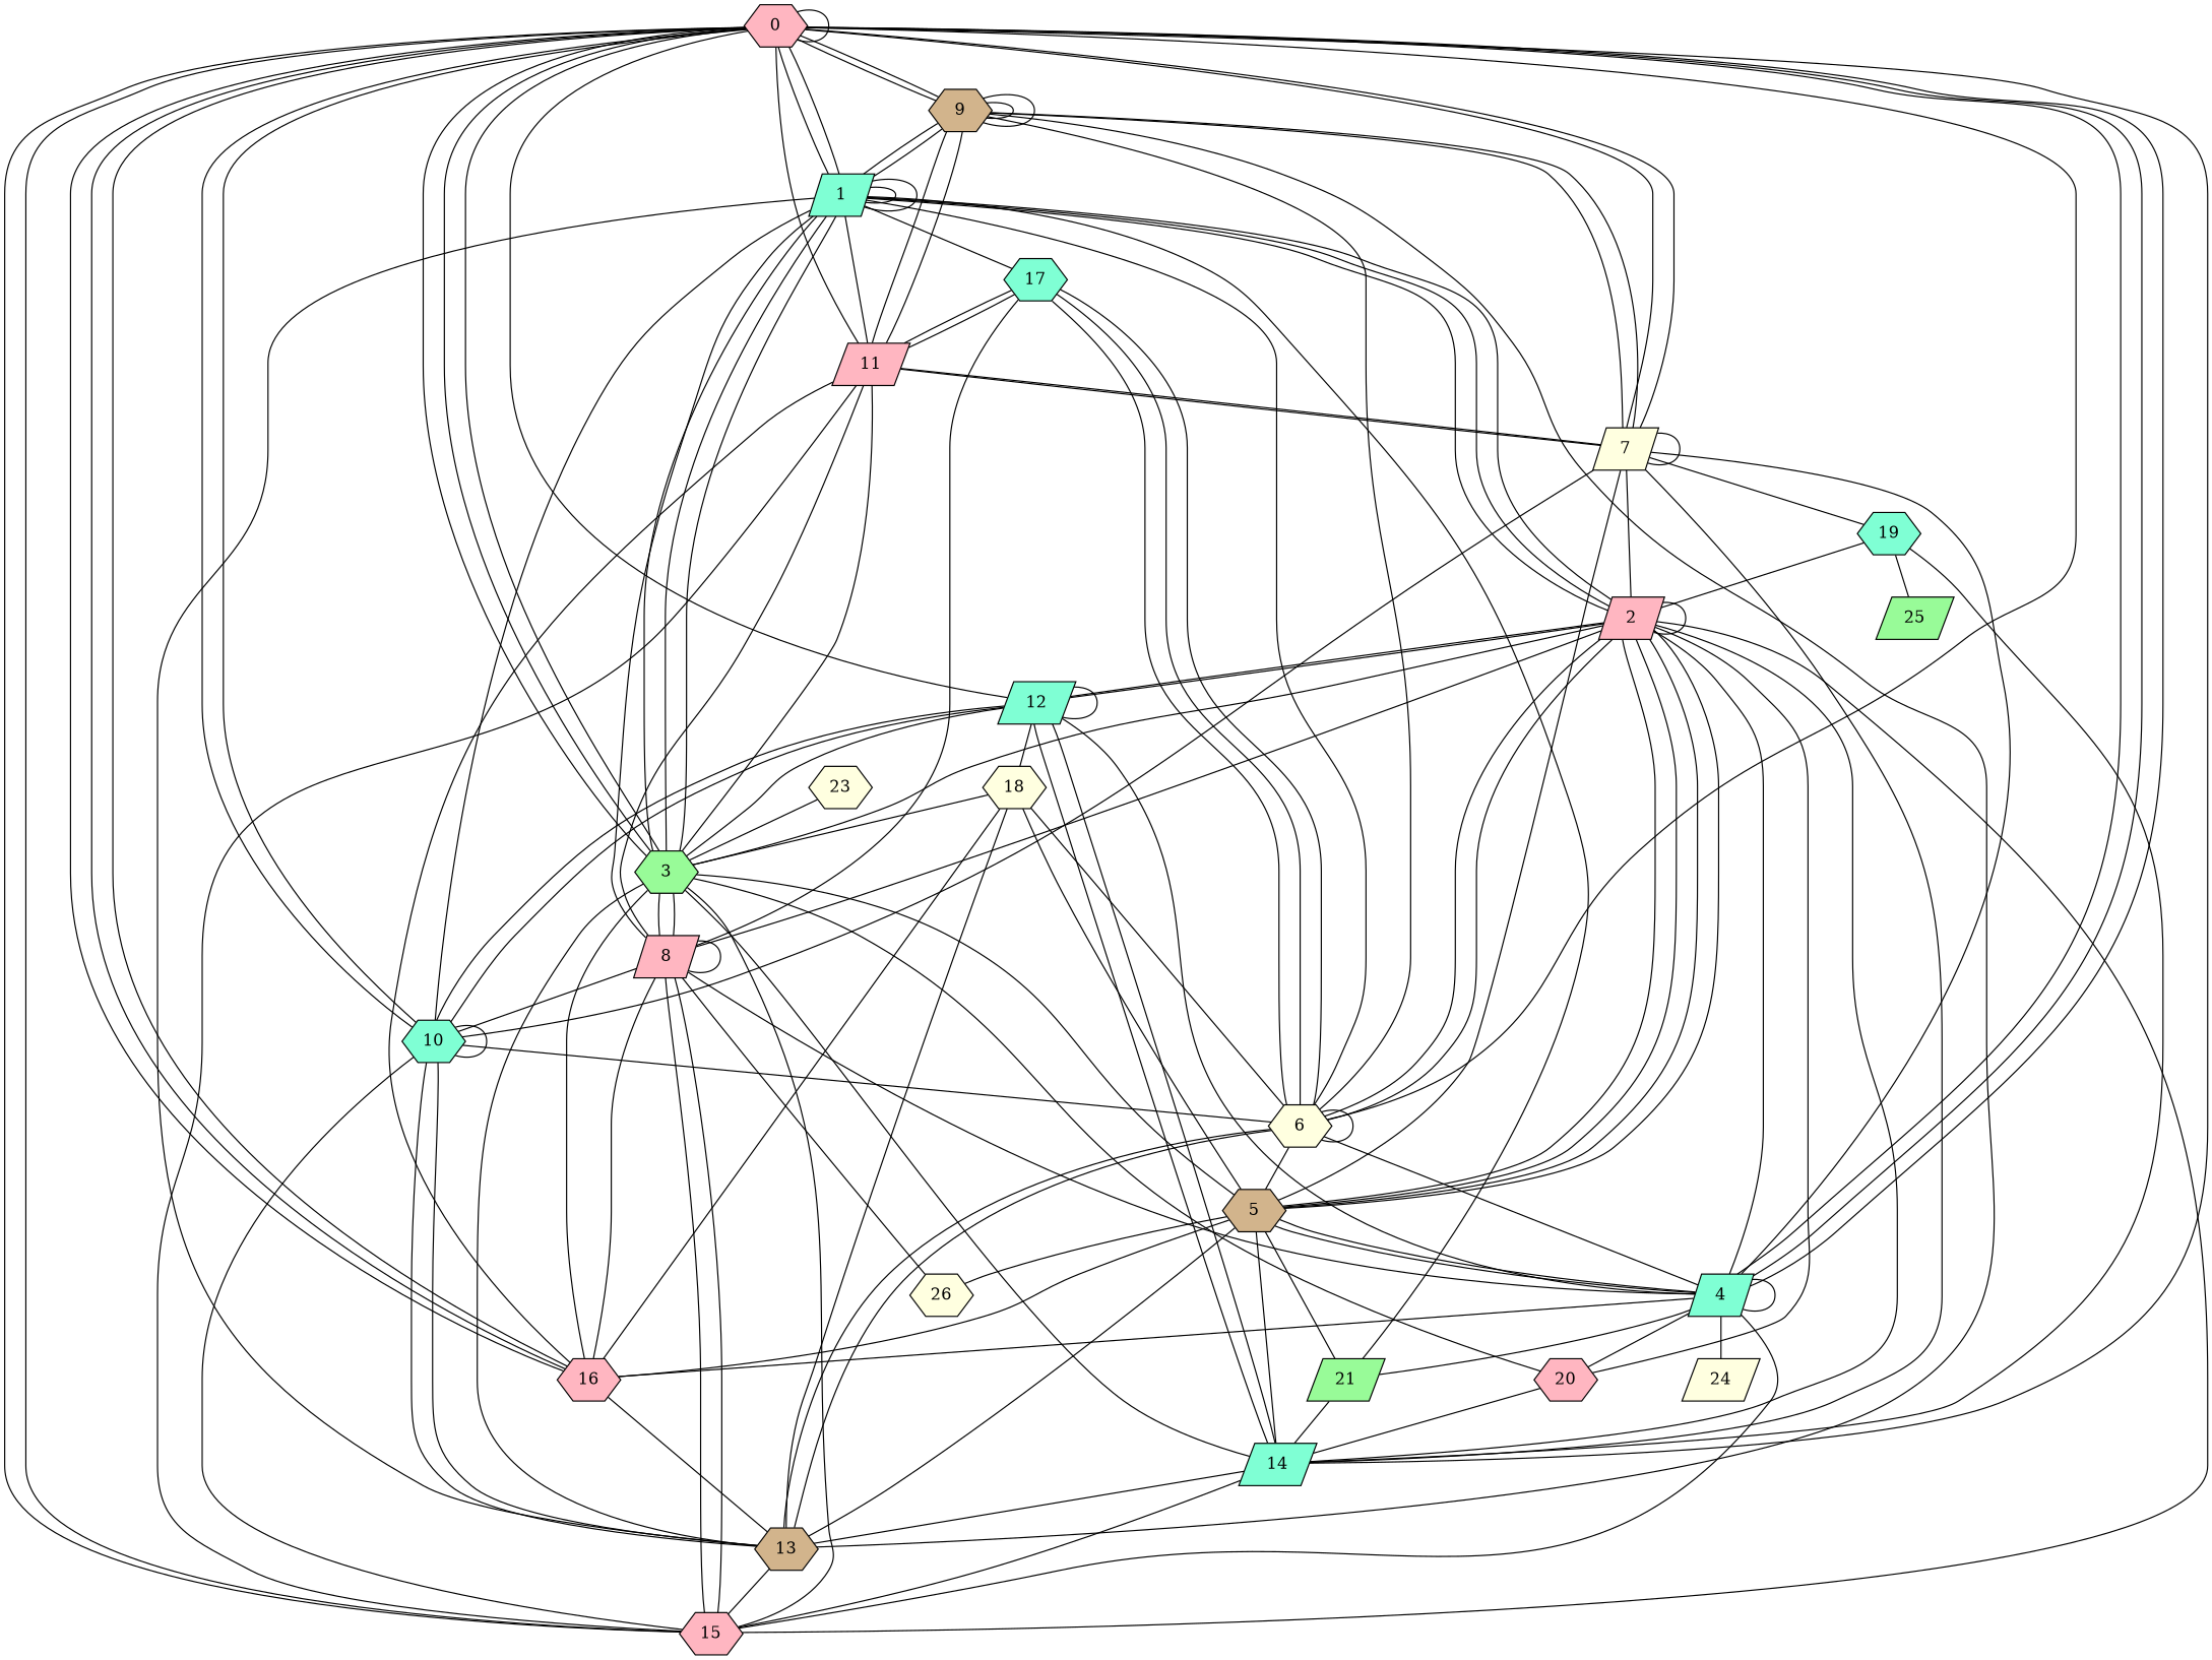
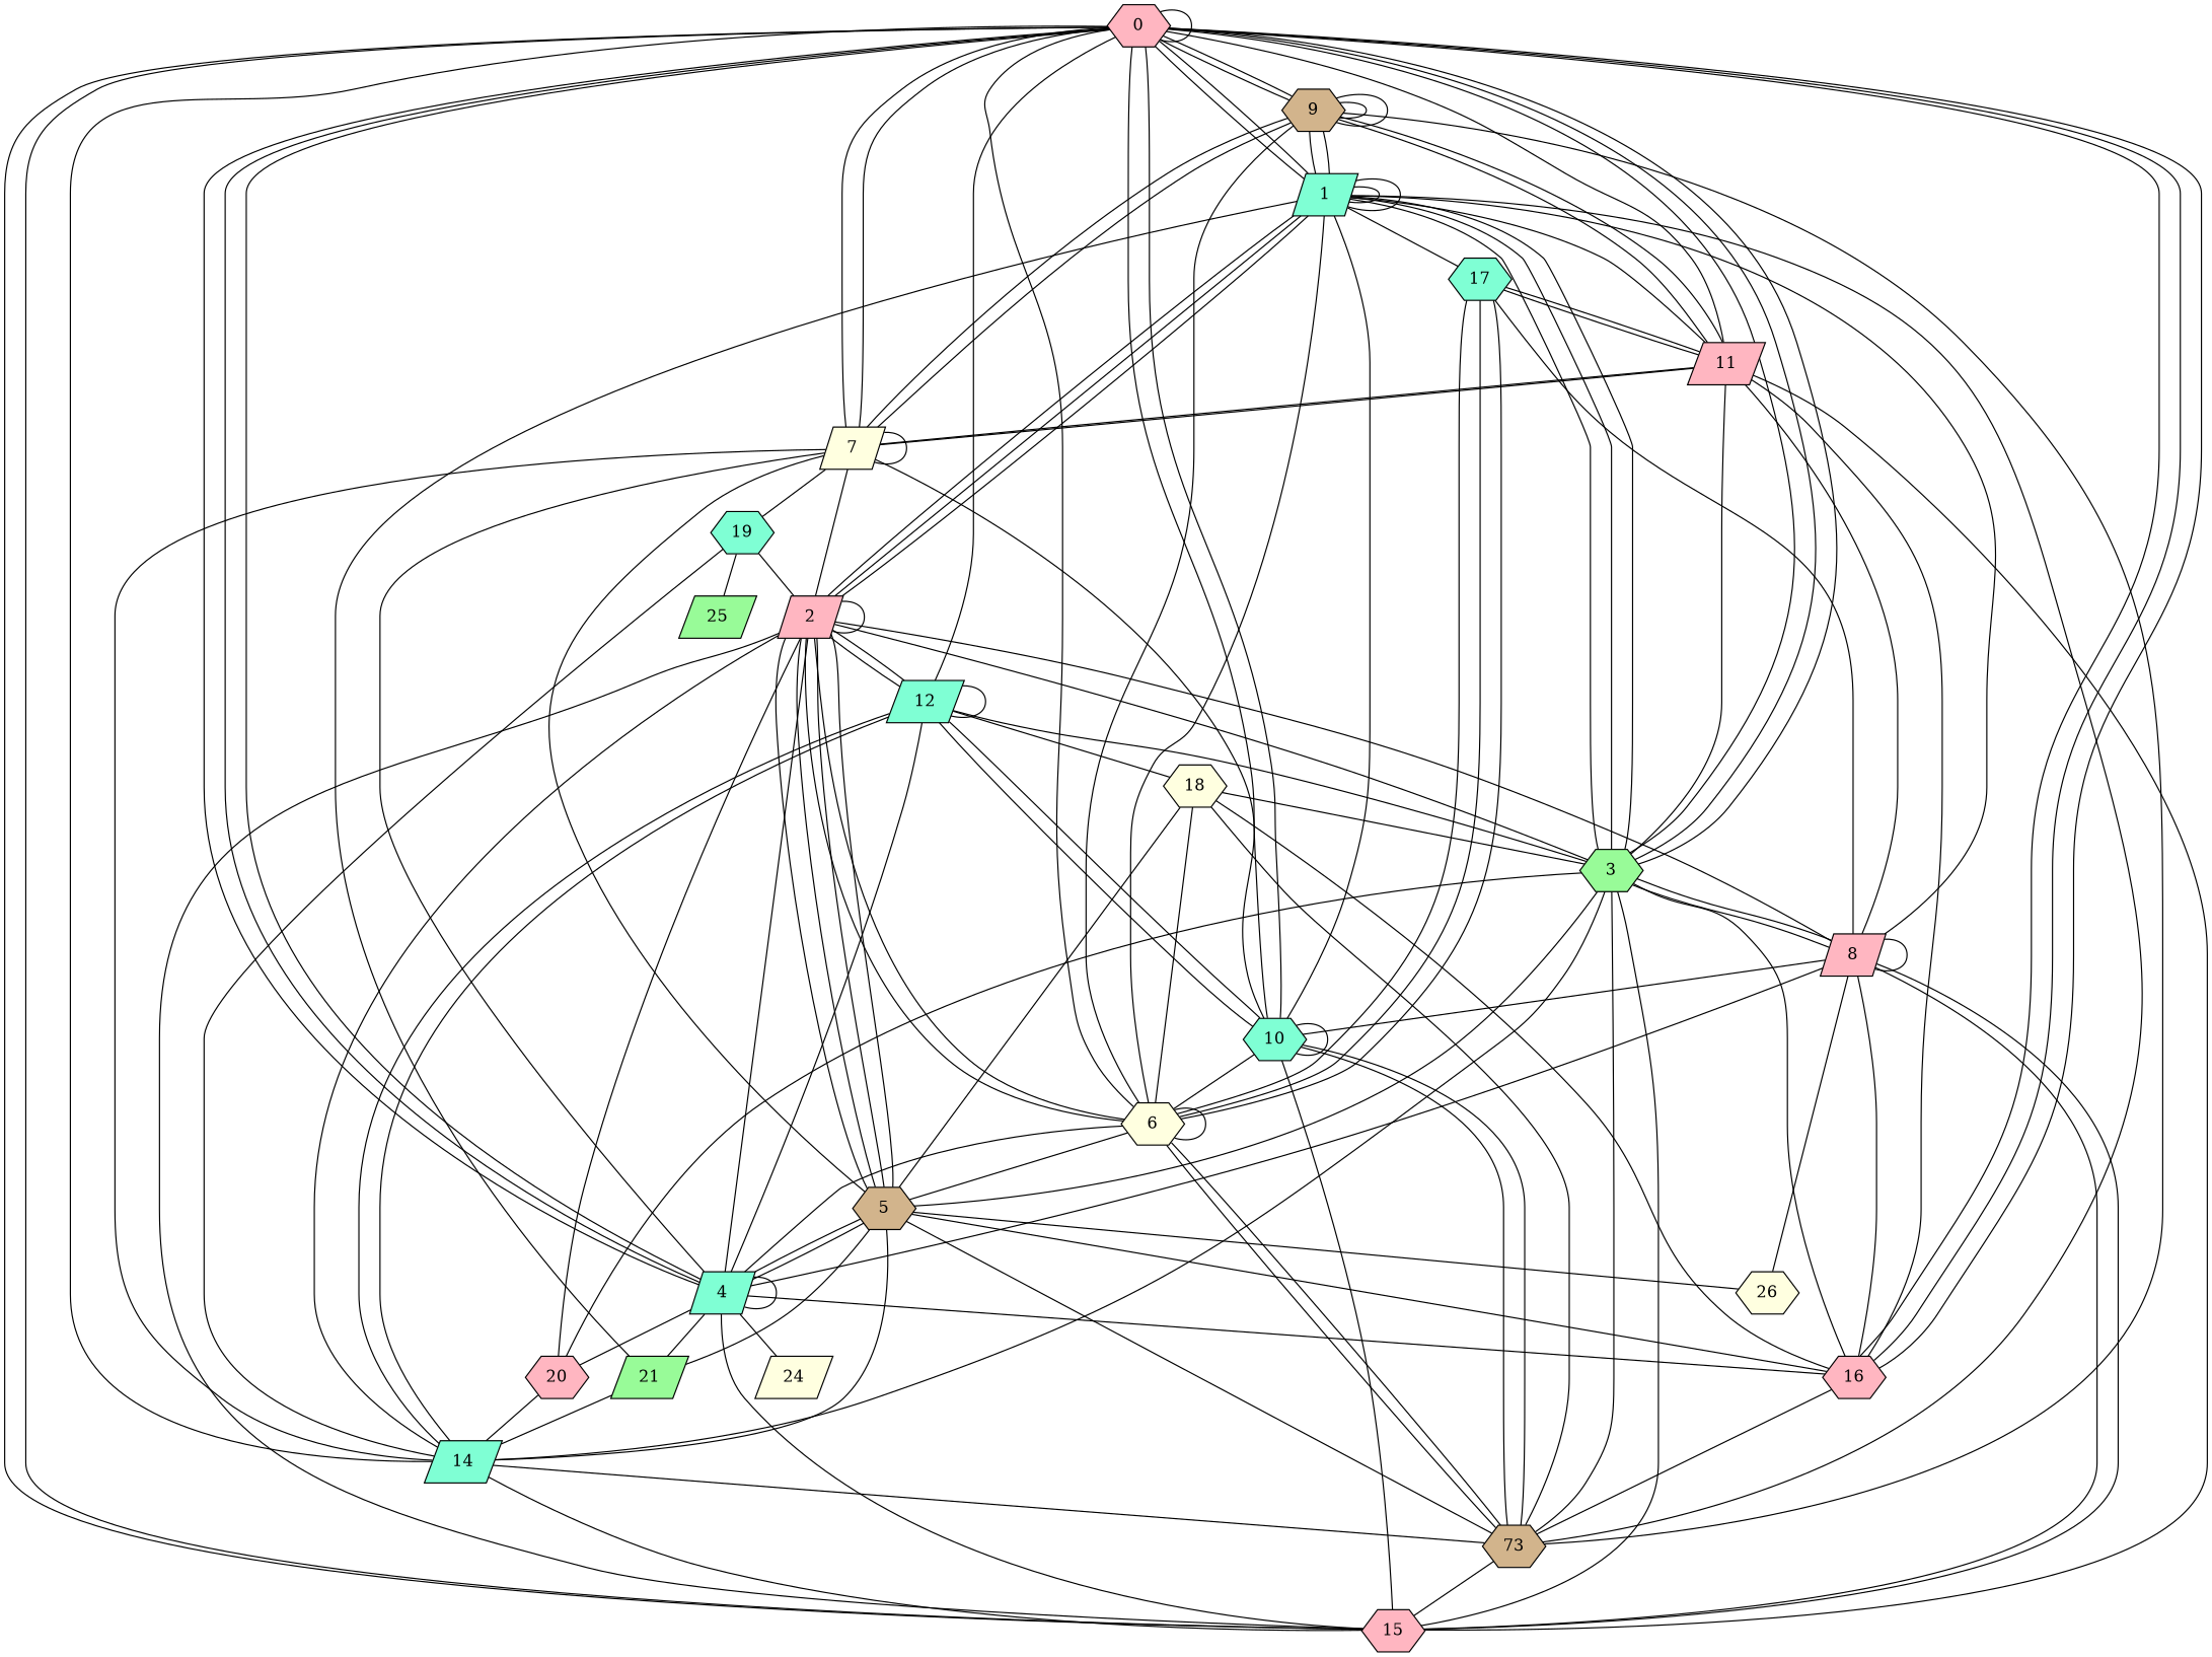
  graph {
    node [fillcolor=lightpink shape=hexagon style=filled]
    0
    1 [fillcolor=aquamarine shape=parallelogram]
    3 [fillcolor=palegreen]
    4 [fillcolor=aquamarine shape=parallelogram]
    7 [fillcolor=lightyellow shape=parallelogram]
    9 [fillcolor=tan]
    10 [fillcolor=aquamarine]
    11 [shape=parallelogram]
    15
    16
    2 [shape=parallelogram]
-   13 [fillcolor=tan]
+   13 [fillcolor=tan label=73]
    17 [fillcolor=aquamarine]
    14 [fillcolor=aquamarine shape=parallelogram]
    20
    8 [shape=parallelogram]
    5 [fillcolor=tan]
    21 [fillcolor=palegreen shape=parallelogram]
    24 [fillcolor=lightyellow shape=parallelogram]
    19 [fillcolor=aquamarine]
    6 [fillcolor=lightyellow]
    12 [fillcolor=aquamarine shape=parallelogram]
    18 [fillcolor=lightyellow]
    n24 [fillcolor=lightyellow label=26]
    25 [fillcolor=palegreen shape=parallelogram]
-   23 [fillcolor=lightyellow]
    0 -- 0
    0 -- 1
    0 -- 3
    0 -- 3
    0 -- 4
    0 -- 4
    0 -- 7
    0 -- 9
    0 -- 10
    0 -- 11
    0 -- 15
    0 -- 16
    0 -- 16
    1 -- 0
    1 -- 1
    1 -- 1
    1 -- 10
    1 -- 11
    1 -- 2
    1 -- 2
    1 -- 13
    1 -- 17
    3 -- 0
    3 -- 1
    3 -- 1
    3 -- 1
    3 -- 11
    3 -- 16
    3 -- 13
    3 -- 14
    3 -- 20
    3 -- 8
    4 -- 0
    4 -- 4
    4 -- 7
    4 -- 15
    4 -- 16
    4 -- 20
    4 -- 5
    4 -- 21
    4 -- 24
    7 -- 0
    7 -- 7
    7 -- 10
    7 -- 11
    7 -- 14
    7 -- 19
    9 -- 0
    9 -- 1
    9 -- 1
    9 -- 7
    9 -- 7
    9 -- 9
    9 -- 9
    9 -- 11
    9 -- 11
    9 -- 13
    9 -- 6
    10 -- 0
    10 -- 10
    10 -- 15
    10 -- 6
    10 -- 12
    11 -- 7
    11 -- 17
    11 -- 8
    15 -- 0
    15 -- 3
    15 -- 11
    16 -- 0
    16 -- 11
    16 -- 13
    16 -- 8
    2 -- 1
    2 -- 3
    2 -- 4
    2 -- 7
    2 -- 15
    2 -- 2
    2 -- 14
    2 -- 20
    2 -- 5
    2 -- 5
    2 -- 5
    2 -- 5
    2 -- 12
    13 -- 10
    13 -- 10
    13 -- 15
    13 -- 5
    13 -- 6
    17 -- 11
    17 -- 6
    14 -- 0
    14 -- 15
    14 -- 13
    14 -- 12
    20 -- 14
    8 -- 1
    8 -- 3
    8 -- 4
    8 -- 10
    8 -- 15
    8 -- 15
    8 -- 2
    8 -- 17
    8 -- 8
    5 -- 3
    5 -- 4
    5 -- 7
    5 -- 16
    5 -- 14
    5 -- 21
    5 -- 18
    5 -- n24
    21 -- 1
    21 -- 14
    19 -- 2
    19 -- 14
    19 -- 25
    6 -- 0
    6 -- 1
    6 -- 4
    6 -- 2
    6 -- 2
    6 -- 13
    6 -- 17
    6 -- 17
    6 -- 5
    6 -- 6
    6 -- 18
    12 -- 0
    12 -- 3
    12 -- 4
    12 -- 10
    12 -- 2
    12 -- 14
    12 -- 12
    12 -- 18
    18 -- 3
    18 -- 16
    18 -- 13
    n24 -- 8
-   23 -- 3
  }
